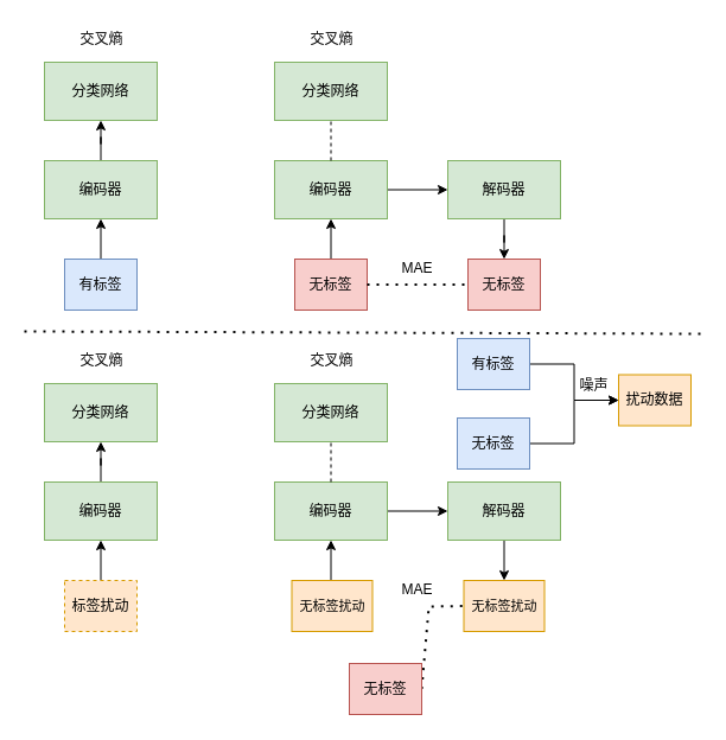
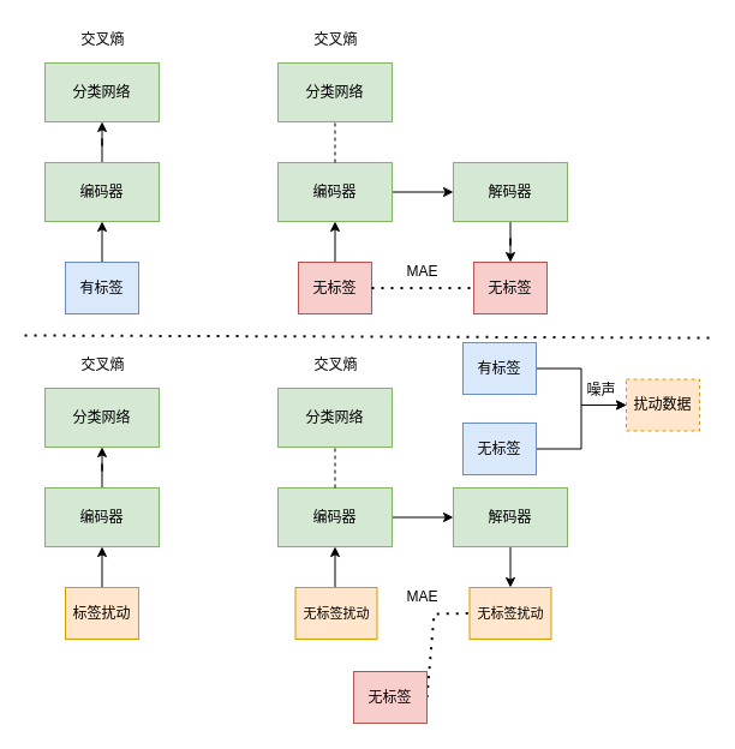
  <mxCell id="0" />
  <mxCell id="1" parent="0" />
  <mxCell id="2" style="edgeStyle=orthogonalEdgeStyle;rounded=0;orthogonalLoop=1;jettySize=auto;html=1;exitX=0.5;exitY=0;exitDx=0;exitDy=0;entryX=0.5;entryY=1;entryDx=0;entryDy=0;" parent="1" source="3" target="5" edge="1"><mxGeometry relative="1" as="geometry" /></mxCell>
  <mxCell id="3" value="有标签" style="rounded=0;whiteSpace=wrap;html=1;fillColor=#dae8fc;strokeColor=#6c8ebf;" parent="1" vertex="1"><mxGeometry x="54" y="218" width="61" height="43" as="geometry" /></mxCell>
  <mxCell id="4" value="" style="edgeStyle=orthogonalEdgeStyle;rounded=0;orthogonalLoop=1;jettySize=auto;html=1;" parent="1" source="5" target="6" edge="1"><mxGeometry relative="1" as="geometry" /></mxCell>
  <mxCell id="5" value="编码器" style="rounded=0;whiteSpace=wrap;html=1;fillColor=#d5e8d4;strokeColor=#82b366;" parent="1" vertex="1"><mxGeometry x="37" y="135" width="95" height="49" as="geometry" /></mxCell>
  <mxCell id="6" value="分类网络" style="rounded=0;whiteSpace=wrap;html=1;fillColor=#d5e8d4;strokeColor=#82b366;" parent="1" vertex="1"><mxGeometry x="37" y="52" width="95" height="49" as="geometry" /></mxCell>
  <mxCell id="7" value="交叉熵" style="text;html=1;align=center;verticalAlign=middle;resizable=0;points=[];autosize=1;strokeColor=none;fillColor=none;" parent="1" vertex="1"><mxGeometry x="57.5" y="20" width="54" height="26" as="geometry" /></mxCell>
  <mxCell id="8" style="edgeStyle=orthogonalEdgeStyle;rounded=0;orthogonalLoop=1;jettySize=auto;html=1;exitX=0.5;exitY=0;exitDx=0;exitDy=0;entryX=0.5;entryY=1;entryDx=0;entryDy=0;" parent="1" source="9" target="11" edge="1"><mxGeometry relative="1" as="geometry" /></mxCell>
  <mxCell id="9" value="无标签" style="rounded=0;whiteSpace=wrap;html=1;fillColor=#f8cecc;strokeColor=#b85450;" parent="1" vertex="1"><mxGeometry x="248" y="218" width="61" height="43" as="geometry" /></mxCell>
  <mxCell id="10" value="" style="edgeStyle=orthogonalEdgeStyle;rounded=0;orthogonalLoop=1;jettySize=auto;html=1;" parent="1" source="11" target="15" edge="1"><mxGeometry relative="1" as="geometry" /></mxCell>
  <mxCell id="11" value="编码器" style="rounded=0;whiteSpace=wrap;html=1;fillColor=#d5e8d4;strokeColor=#82b366;" parent="1" vertex="1"><mxGeometry x="231" y="135" width="95" height="49" as="geometry" /></mxCell>
  <mxCell id="12" value="分类网络" style="rounded=0;whiteSpace=wrap;html=1;fillColor=#d5e8d4;strokeColor=#82b366;" parent="1" vertex="1"><mxGeometry x="231" y="52" width="95" height="49" as="geometry" /></mxCell>
  <mxCell id="13" value="交叉熵" style="text;html=1;align=center;verticalAlign=middle;resizable=0;points=[];autosize=1;strokeColor=none;fillColor=none;" parent="1" vertex="1"><mxGeometry x="251.5" y="20" width="54" height="26" as="geometry" /></mxCell>
  <mxCell id="14" style="edgeStyle=orthogonalEdgeStyle;rounded=0;orthogonalLoop=1;jettySize=auto;html=1;exitX=0.5;exitY=1;exitDx=0;exitDy=0;" parent="1" source="15" target="16" edge="1"><mxGeometry relative="1" as="geometry" /></mxCell>
  <mxCell id="15" value="解码器" style="rounded=0;whiteSpace=wrap;html=1;fillColor=#d5e8d4;strokeColor=#82b366;" parent="1" vertex="1"><mxGeometry x="377" y="135" width="95" height="49" as="geometry" /></mxCell>
  <mxCell id="16" value="无标签" style="rounded=0;whiteSpace=wrap;html=1;fillColor=#f8cecc;strokeColor=#b85450;" parent="1" vertex="1"><mxGeometry x="394" y="218" width="61" height="43" as="geometry" /></mxCell>
  <mxCell id="17" value="MAE" style="text;html=1;align=center;verticalAlign=middle;resizable=0;points=[];autosize=1;strokeColor=none;fillColor=none;" parent="1" vertex="1"><mxGeometry x="329" y="213" width="44" height="26" as="geometry" /></mxCell>
  <mxCell id="18" value="" style="endArrow=none;dashed=1;html=1;rounded=0;exitX=0.5;exitY=0;exitDx=0;exitDy=0;entryX=0.5;entryY=1;entryDx=0;entryDy=0;" parent="1" source="11" target="12" edge="1"><mxGeometry width="50" height="50" relative="1" as="geometry"><mxPoint x="381" y="114" as="sourcePoint" /><mxPoint x="431" y="64" as="targetPoint" /></mxGeometry></mxCell>
  <mxCell id="19" value="" style="endArrow=none;dashed=1;html=1;dashPattern=1 3;strokeWidth=2;rounded=0;entryX=0;entryY=0.5;entryDx=0;entryDy=0;exitX=1;exitY=0.5;exitDx=0;exitDy=0;" parent="1" source="9" target="16" edge="1"><mxGeometry width="50" height="50" relative="1" as="geometry"><mxPoint x="305" y="361" as="sourcePoint" /><mxPoint x="355" y="311" as="targetPoint" /></mxGeometry></mxCell>
- <mxCell id="20" value="扰动数据" style="rounded=0;whiteSpace=wrap;html=1;fillColor=#ffe6cc;strokeColor=#d79b00;" parent="1" vertex="1"><mxGeometry x="521" y="315.5" width="61" height="43" as="geometry" /></mxCell>
+ <mxCell id="20" value="扰动数据" style="rounded=0;whiteSpace=wrap;html=1;fillColor=#ffe6cc;strokeColor=#d79b00;dashed=1;" parent="1" vertex="1"><mxGeometry x="521" y="315.5" width="61" height="43" as="geometry" /></mxCell>
  <mxCell id="21" style="edgeStyle=orthogonalEdgeStyle;rounded=0;orthogonalLoop=1;jettySize=auto;html=1;exitX=1;exitY=0.5;exitDx=0;exitDy=0;entryX=0;entryY=0.5;entryDx=0;entryDy=0;" parent="1" source="22" target="20" edge="1"><mxGeometry relative="1" as="geometry" /></mxCell>
  <mxCell id="22" value="有标签" style="rounded=0;whiteSpace=wrap;html=1;fillColor=#dae8fc;strokeColor=#6c8ebf;" parent="1" vertex="1"><mxGeometry x="385" y="285" width="61" height="43" as="geometry" /></mxCell>
  <mxCell id="23" style="edgeStyle=orthogonalEdgeStyle;rounded=0;orthogonalLoop=1;jettySize=auto;html=1;exitX=1;exitY=0.5;exitDx=0;exitDy=0;entryX=0;entryY=0.5;entryDx=0;entryDy=0;" parent="1" source="24" target="20" edge="1"><mxGeometry relative="1" as="geometry" /></mxCell>
  <mxCell id="24" value="无标签" style="rounded=0;whiteSpace=wrap;html=1;fillColor=#dae8fc;strokeColor=#6c8ebf;" parent="1" vertex="1"><mxGeometry x="385" y="352" width="61" height="43" as="geometry" /></mxCell>
  <mxCell id="25" value="噪声" style="text;html=1;align=center;verticalAlign=middle;resizable=0;points=[];autosize=1;strokeColor=none;fillColor=none;" parent="1" vertex="1"><mxGeometry x="479" y="311.5" width="42" height="26" as="geometry" /></mxCell>
  <mxCell id="26" style="edgeStyle=orthogonalEdgeStyle;rounded=0;orthogonalLoop=1;jettySize=auto;html=1;exitX=0.5;exitY=0;exitDx=0;exitDy=0;entryX=0.5;entryY=1;entryDx=0;entryDy=0;" parent="1" source="27" target="29" edge="1"><mxGeometry relative="1" as="geometry" /></mxCell>
- <mxCell id="27" value="标签扰动" style="rounded=0;whiteSpace=wrap;html=1;fillColor=#ffe6cc;strokeColor=#d79b00;dashed=1;" parent="1" vertex="1"><mxGeometry x="54" y="489" width="61" height="43" as="geometry" /></mxCell>
+ <mxCell id="27" value="标签扰动" style="rounded=0;whiteSpace=wrap;html=1;fillColor=#ffe6cc;strokeColor=#d79b00;" parent="1" vertex="1"><mxGeometry x="54" y="489" width="61" height="43" as="geometry" /></mxCell>
  <mxCell id="28" value="" style="edgeStyle=orthogonalEdgeStyle;rounded=0;orthogonalLoop=1;jettySize=auto;html=1;" parent="1" source="29" target="30" edge="1"><mxGeometry relative="1" as="geometry" /></mxCell>
  <mxCell id="29" value="编码器" style="rounded=0;whiteSpace=wrap;html=1;fillColor=#d5e8d4;strokeColor=#82b366;" parent="1" vertex="1"><mxGeometry x="37" y="406" width="95" height="49" as="geometry" /></mxCell>
  <mxCell id="30" value="分类网络" style="rounded=0;whiteSpace=wrap;html=1;fillColor=#d5e8d4;strokeColor=#82b366;" parent="1" vertex="1"><mxGeometry x="37" y="323" width="95" height="49" as="geometry" /></mxCell>
  <mxCell id="31" value="交叉熵" style="text;html=1;align=center;verticalAlign=middle;resizable=0;points=[];autosize=1;strokeColor=none;fillColor=none;" parent="1" vertex="1"><mxGeometry x="57.5" y="291" width="54" height="26" as="geometry" /></mxCell>
  <mxCell id="32" style="edgeStyle=orthogonalEdgeStyle;rounded=0;orthogonalLoop=1;jettySize=auto;html=1;exitX=0.5;exitY=0;exitDx=0;exitDy=0;entryX=0.5;entryY=1;entryDx=0;entryDy=0;" parent="1" source="33" target="35" edge="1"><mxGeometry relative="1" as="geometry" /></mxCell>
  <mxCell id="33" value="&lt;font style=&quot;font-size: 11px;&quot;&gt;无标签扰动&lt;/font&gt;" style="rounded=0;whiteSpace=wrap;html=1;fillColor=#ffe6cc;strokeColor=#d79b00;" parent="1" vertex="1"><mxGeometry x="245.5" y="489" width="68" height="43" as="geometry" /></mxCell>
  <mxCell id="34" value="" style="edgeStyle=orthogonalEdgeStyle;rounded=0;orthogonalLoop=1;jettySize=auto;html=1;" parent="1" source="35" target="39" edge="1"><mxGeometry relative="1" as="geometry" /></mxCell>
  <mxCell id="35" value="编码器" style="rounded=0;whiteSpace=wrap;html=1;fillColor=#d5e8d4;strokeColor=#82b366;" parent="1" vertex="1"><mxGeometry x="231" y="406" width="95" height="49" as="geometry" /></mxCell>
  <mxCell id="36" value="分类网络" style="rounded=0;whiteSpace=wrap;html=1;fillColor=#d5e8d4;strokeColor=#82b366;" parent="1" vertex="1"><mxGeometry x="231" y="323" width="95" height="49" as="geometry" /></mxCell>
  <mxCell id="37" value="交叉熵" style="text;html=1;align=center;verticalAlign=middle;resizable=0;points=[];autosize=1;strokeColor=none;fillColor=none;" parent="1" vertex="1"><mxGeometry x="251.5" y="291" width="54" height="26" as="geometry" /></mxCell>
  <mxCell id="38" style="edgeStyle=orthogonalEdgeStyle;rounded=0;orthogonalLoop=1;jettySize=auto;html=1;exitX=0.5;exitY=1;exitDx=0;exitDy=0;" parent="1" source="39" edge="1"><mxGeometry relative="1" as="geometry"><mxPoint x="424.5" y="489" as="targetPoint" /></mxGeometry></mxCell>
  <mxCell id="39" value="解码器" style="rounded=0;whiteSpace=wrap;html=1;fillColor=#d5e8d4;strokeColor=#82b366;" parent="1" vertex="1"><mxGeometry x="377" y="406" width="95" height="49" as="geometry" /></mxCell>
  <mxCell id="40" value="MAE" style="text;html=1;align=center;verticalAlign=middle;resizable=0;points=[];autosize=1;strokeColor=none;fillColor=none;" parent="1" vertex="1"><mxGeometry x="329" y="484" width="44" height="26" as="geometry" /></mxCell>
  <mxCell id="41" value="" style="endArrow=none;dashed=1;html=1;rounded=0;exitX=0.5;exitY=0;exitDx=0;exitDy=0;entryX=0.5;entryY=1;entryDx=0;entryDy=0;" parent="1" source="35" target="36" edge="1"><mxGeometry width="50" height="50" relative="1" as="geometry"><mxPoint x="381" y="385" as="sourcePoint" /><mxPoint x="431" y="335" as="targetPoint" /></mxGeometry></mxCell>
  <mxCell id="42" value="" style="endArrow=none;dashed=1;html=1;dashPattern=1 3;strokeWidth=2;rounded=0;entryX=0;entryY=0.5;entryDx=0;entryDy=0;exitX=1;exitY=0.5;exitDx=0;exitDy=0;" parent="1" source="45" edge="1"><mxGeometry width="50" height="50" relative="1" as="geometry"><mxPoint x="305" y="632" as="sourcePoint" /><mxPoint x="394" y="510.5" as="targetPoint" /><Array as="points"><mxPoint x="361" y="511" /></Array></mxGeometry></mxCell>
  <mxCell id="43" value="&lt;font style=&quot;font-size: 11px;&quot;&gt;无标签扰动&lt;/font&gt;" style="rounded=0;whiteSpace=wrap;html=1;fillColor=#ffe6cc;strokeColor=#d79b00;" parent="1" vertex="1"><mxGeometry x="390.5" y="489" width="68" height="43" as="geometry" /></mxCell>
  <mxCell id="44" value="" style="endArrow=none;dashed=1;html=1;dashPattern=1 3;strokeWidth=2;rounded=0;" parent="1" edge="1"><mxGeometry width="50" height="50" relative="1" as="geometry"><mxPoint x="20" y="279" as="sourcePoint" /><mxPoint x="590" y="281" as="targetPoint" /></mxGeometry></mxCell>
  <mxCell id="45" value="无标签" style="rounded=0;whiteSpace=wrap;html=1;fillColor=#f8cecc;strokeColor=#b85450;" vertex="1" parent="1"><mxGeometry x="294" y="559" width="61" height="43" as="geometry" /></mxCell>
